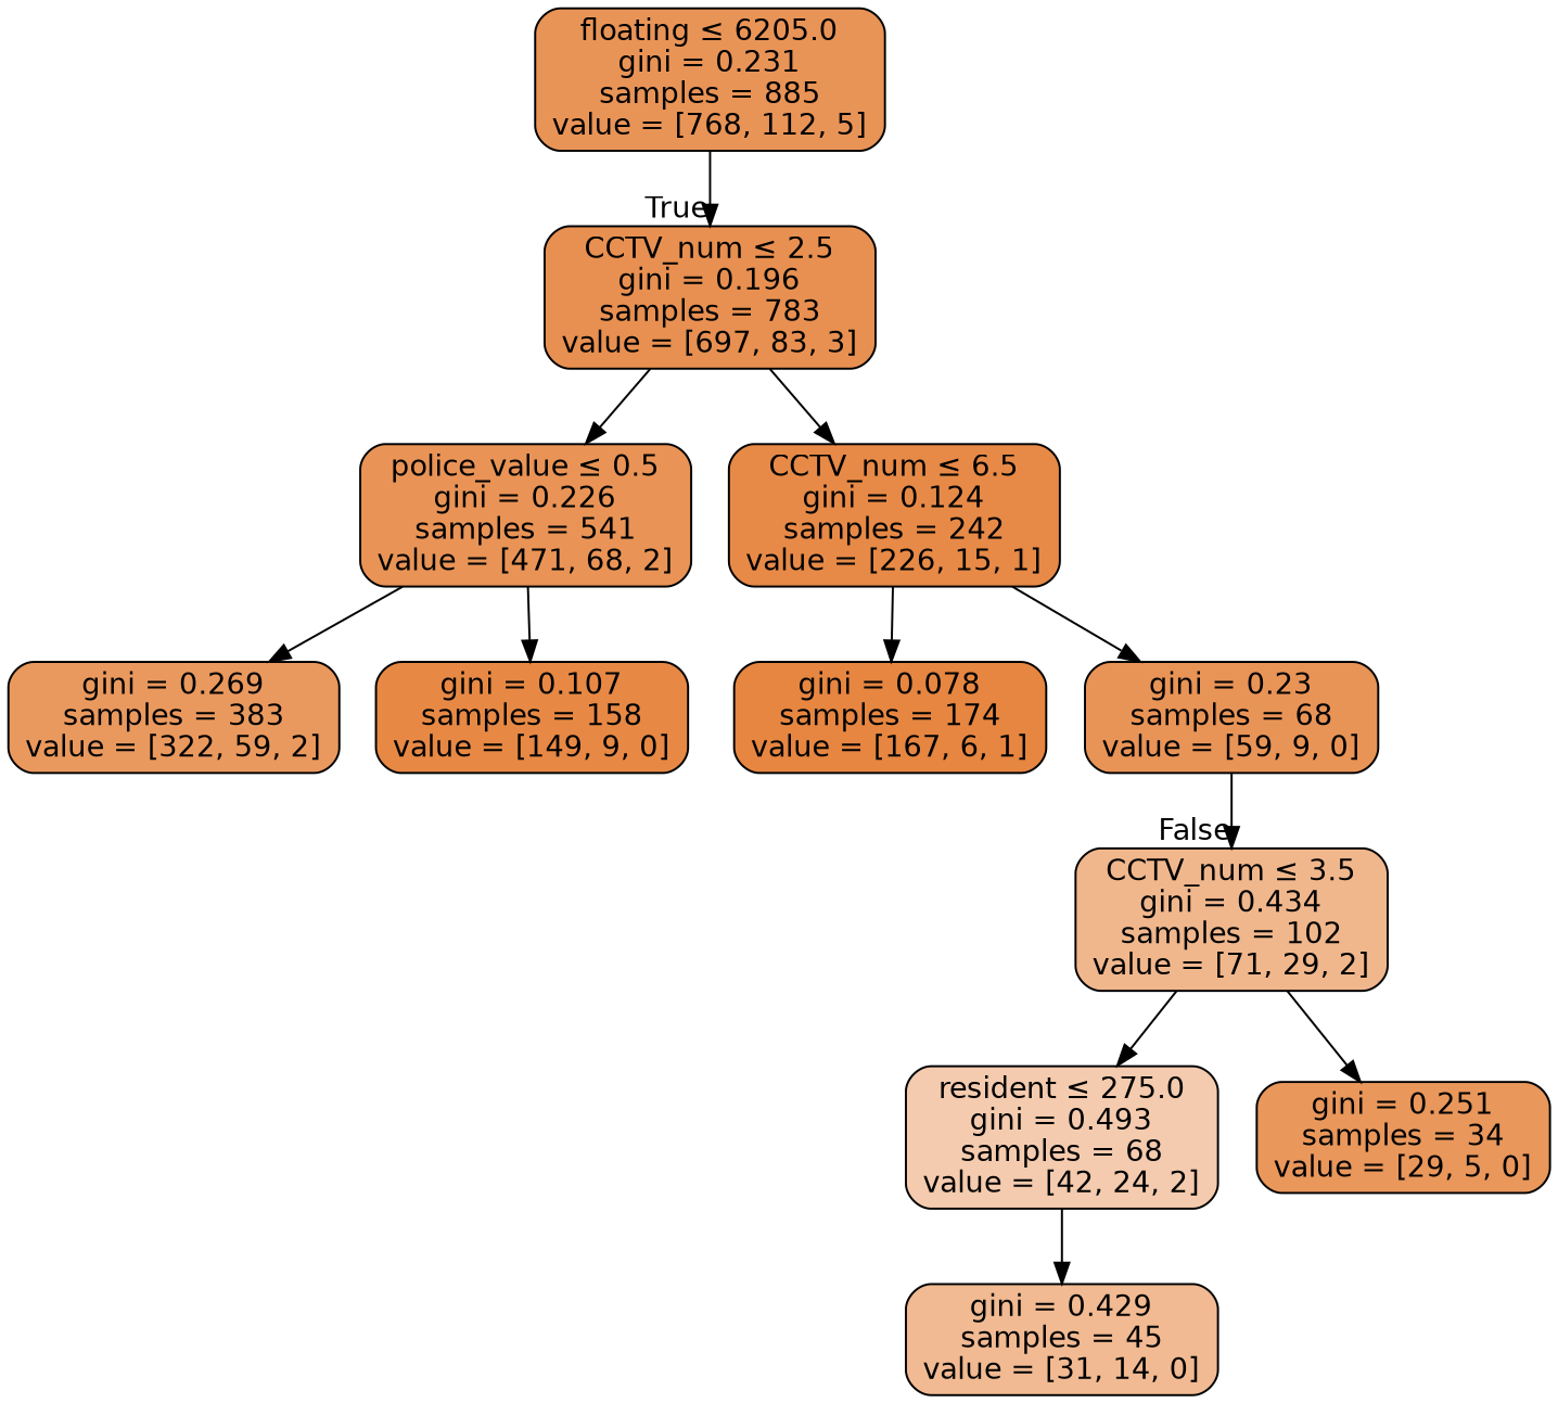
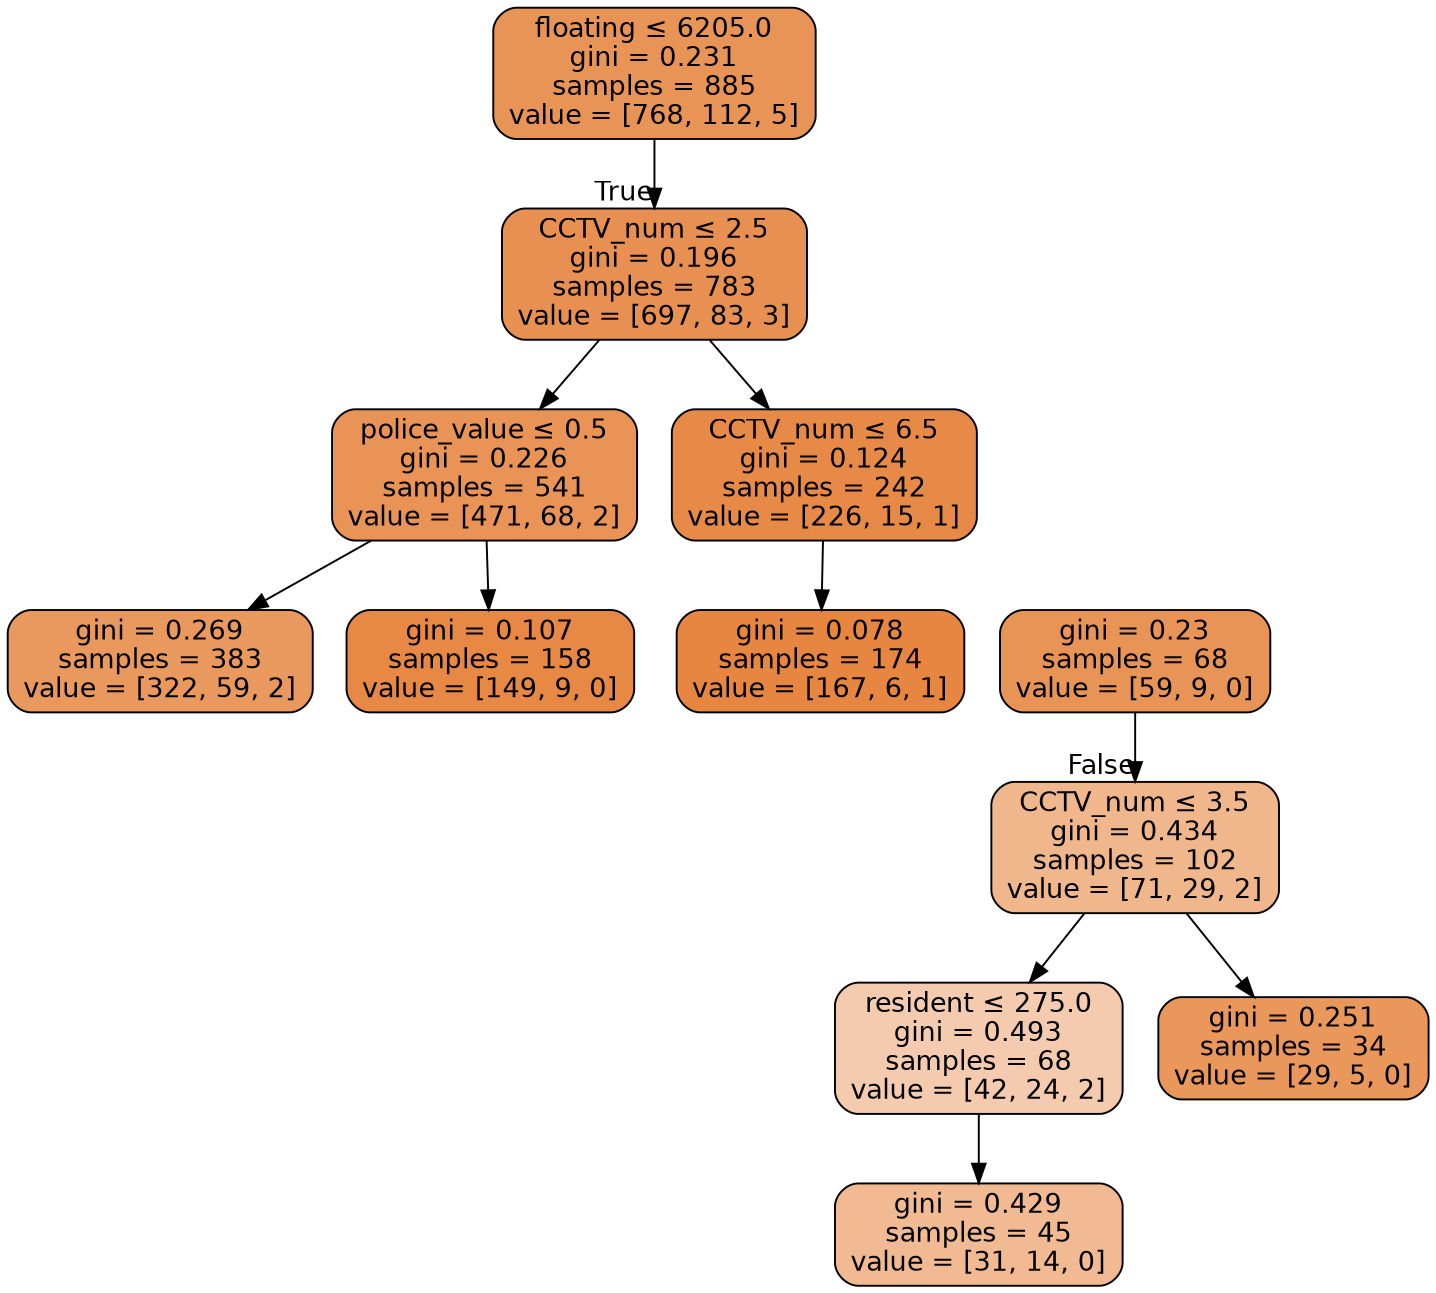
  digraph {
    node [color=black fillcolor="#e99457" fontname=helvetica shape=box style="filled, rounded"]
    edge [fontname=helvetica]
    n1 [label=<floating &le; 6205.0<br/>gini = 0.231<br/>samples = 885<br/>value = [768, 112, 5]>]
    n2 [fillcolor="#e89051" label=<CCTV_num &le; 2.5<br/>gini = 0.196<br/>samples = 783<br/>value = [697, 83, 3]>]
    n3 [fillcolor="#e99456" label=<police_value &le; 0.5<br/>gini = 0.226<br/>samples = 541<br/>value = [471, 68, 2]>]
    n4 [fillcolor="#e78a47" label=<CCTV_num &le; 6.5<br/>gini = 0.124<br/>samples = 242<br/>value = [226, 15, 1]>]
    n5 [fillcolor="#f0b78d" label=<CCTV_num &le; 3.5<br/>gini = 0.434<br/>samples = 102<br/>value = [71, 29, 2]>]
    n6 [fillcolor="#f4cbae" label=<resident &le; 275.0<br/>gini = 0.493<br/>samples = 68<br/>value = [42, 24, 2]>]
    n7 [fillcolor="#e9975b" label=<gini = 0.251<br/>samples = 34<br/>value = [29, 5, 0]>]
    n8 [fillcolor="#ea995e" label=<gini = 0.269<br/>samples = 383<br/>value = [322, 59, 2]>]
    n9 [fillcolor="#e78945" label=<gini = 0.107<br/>samples = 158<br/>value = [149, 9, 0]>]
    n10 [fillcolor="#e68641" label=<gini = 0.078<br/>samples = 174<br/>value = [167, 6, 1]>]
    n11 [label=<gini = 0.23<br/>samples = 68<br/>value = [59, 9, 0]>]
    n12 [fillcolor="#f1ba92" label=<gini = 0.429<br/>samples = 45<br/>value = [31, 14, 0]>]
    n1 -> n2 [headlabel=True labelangle=45 labeldistance=2.5]
    n2 -> n3
    n2 -> n4
    n3 -> n8
    n3 -> n9
    n4 -> n10
-   n4 -> n11
    n5 -> n6
    n5 -> n7
    n6 -> n12
    n11 -> n5 [headlabel=False labelangle=-45 labeldistance=2.5]
  }
